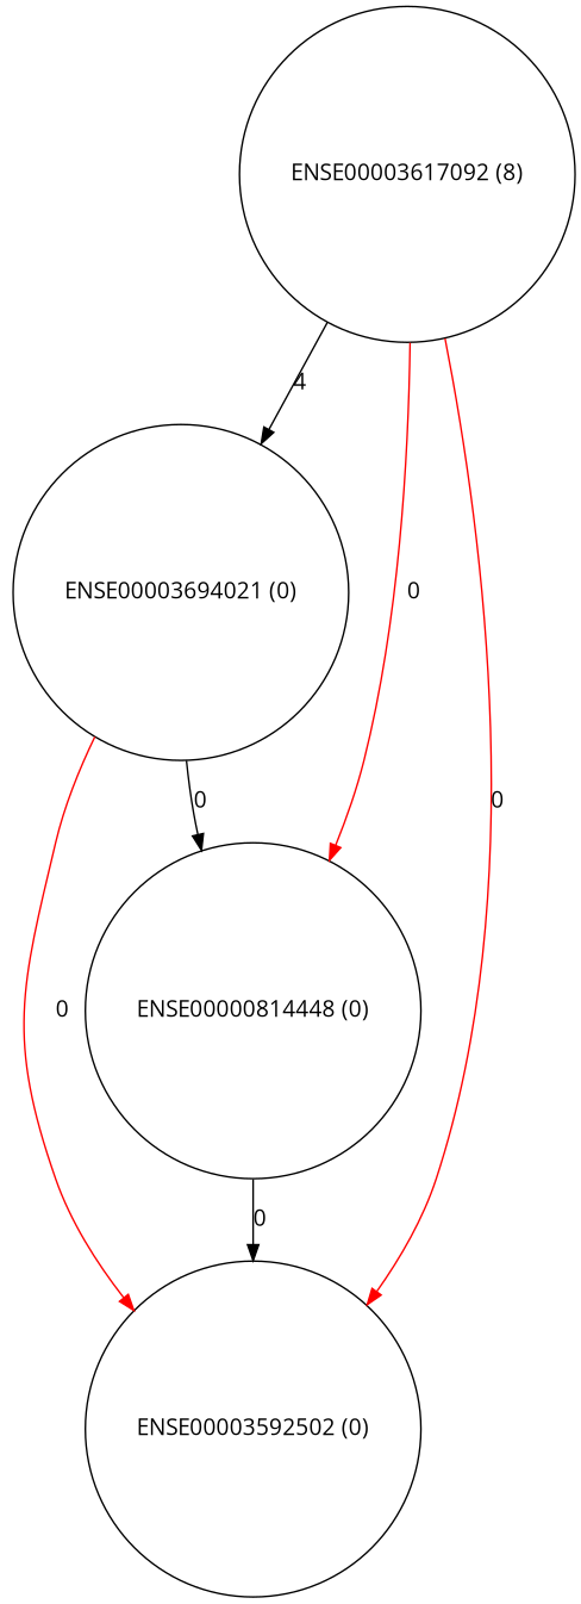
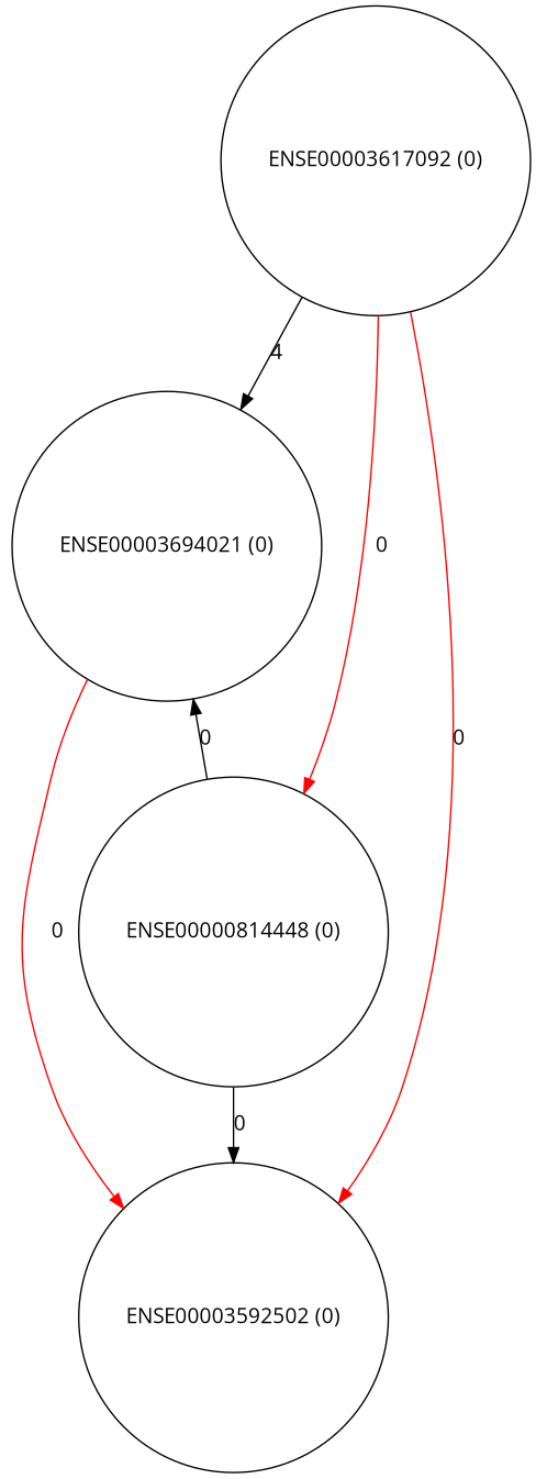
  digraph {
    fontname="Open Sans"
    node [fontname="Open Sans" shape=circle]
    edge [color=black fontname="Open Sans"]
-   "ENSE00003617092 (0)" [label="ENSE00003617092 (8)"]
+   "ENSE00003617092 (0)"
    "ENSE00003694021 (0)"
    "ENSE00000814448 (0)"
    "ENSE00003592502 (0)"
    "ENSE00003617092 (0)" -> "ENSE00003694021 (0)" [label=4]
    "ENSE00003617092 (0)" -> "ENSE00000814448 (0)" [color=red label=0]
    "ENSE00003617092 (0)" -> "ENSE00003592502 (0)" [color=red label=0]
-   "ENSE00003694021 (0)" -> "ENSE00000814448 (0)" [label=0]
+   "ENSE00000814448 (0)" -> "ENSE00003694021 (0)" [label=0]
    "ENSE00003694021 (0)" -> "ENSE00003592502 (0)" [color=red label=0]
    "ENSE00000814448 (0)" -> "ENSE00003592502 (0)" [label=0]
  }
